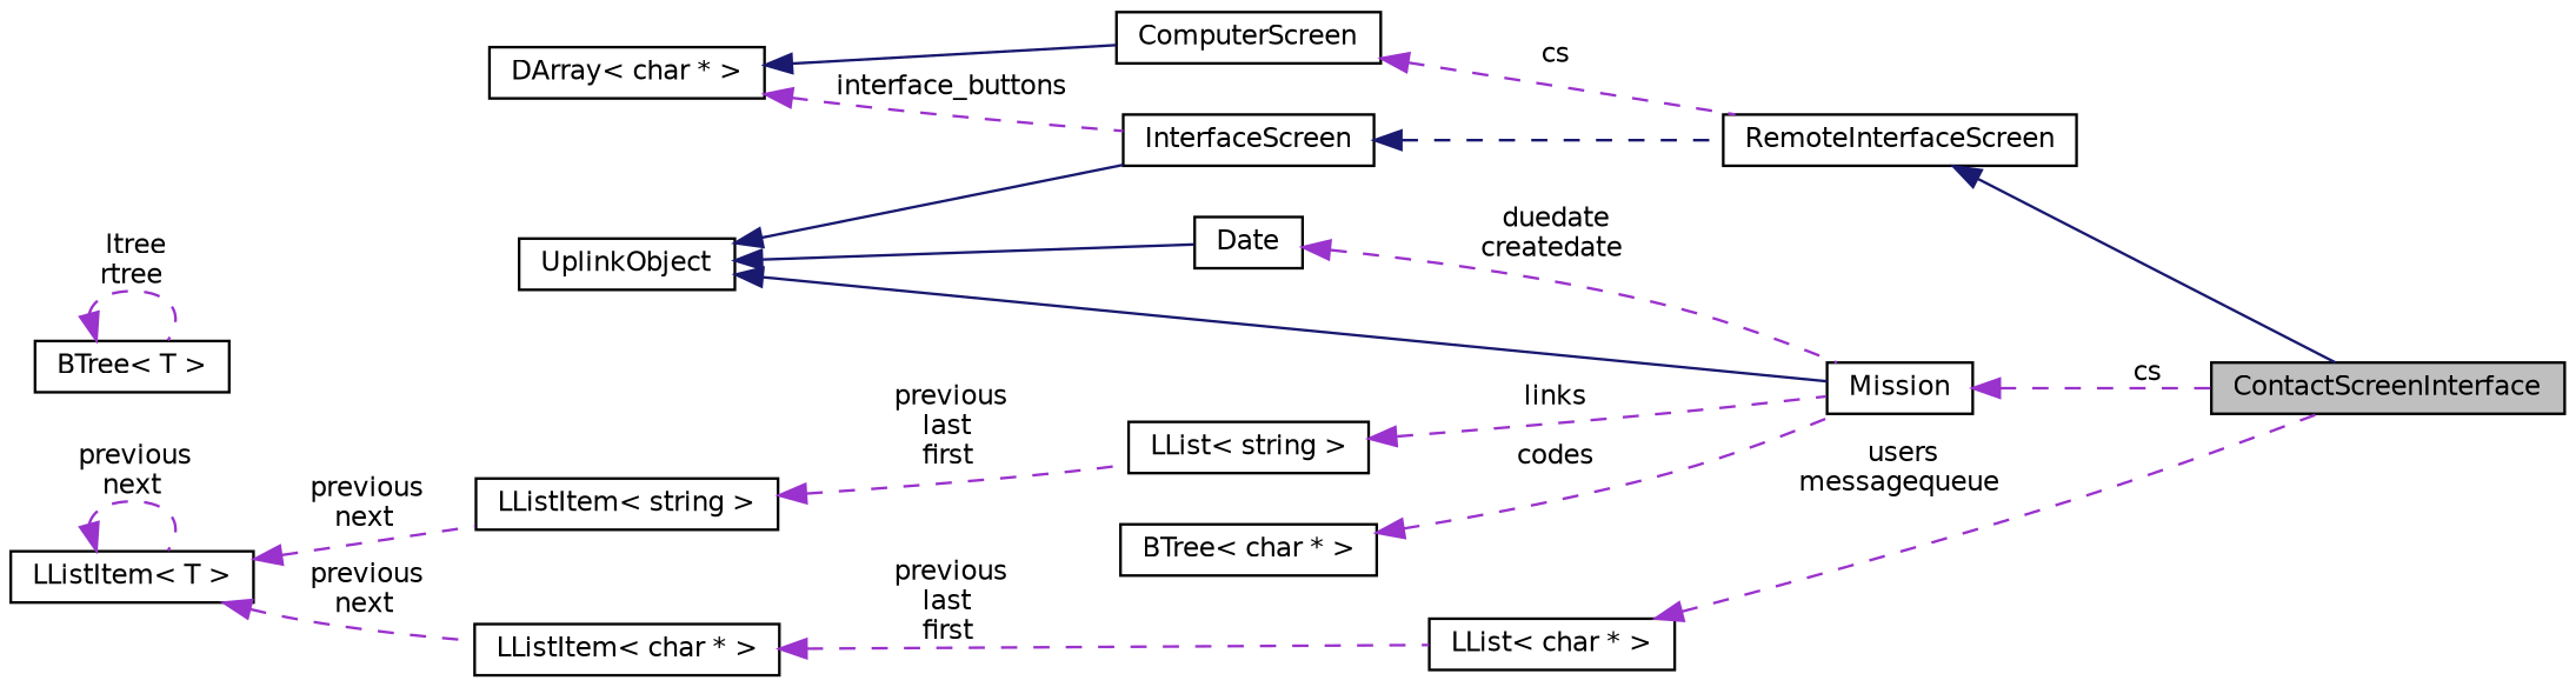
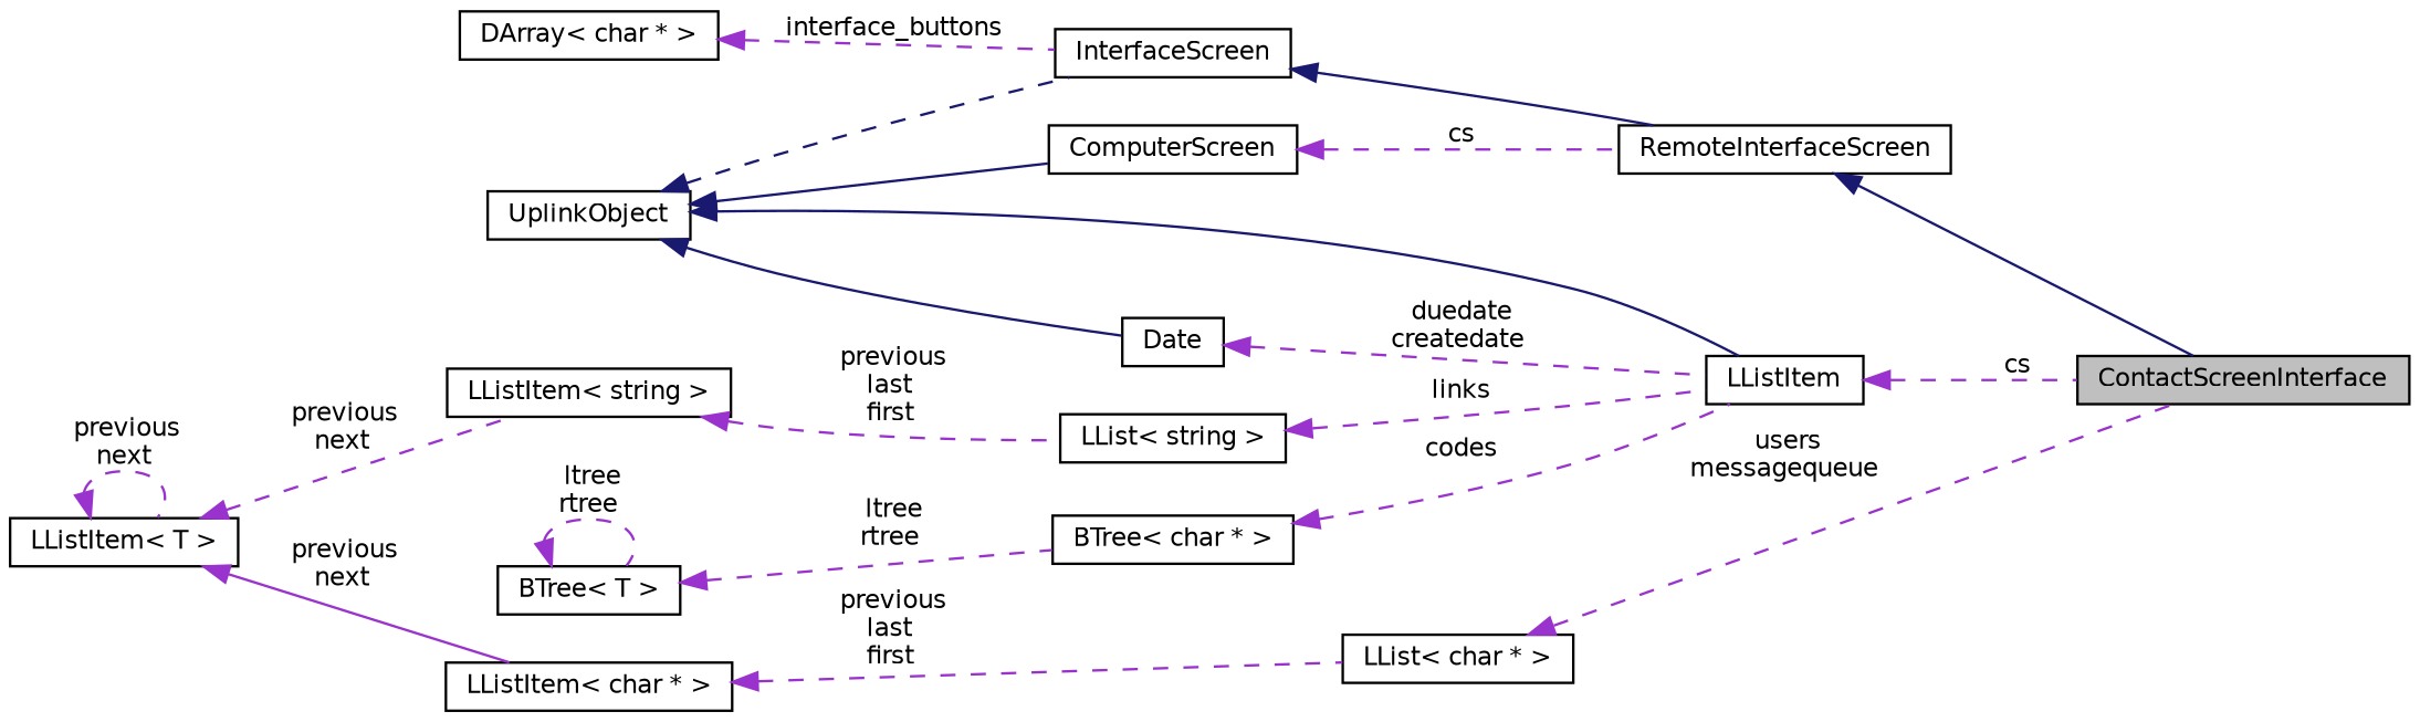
  digraph {
    rankdir=LR
    node [color=black fillcolor=white fontname=Helvetica fontsize=10 shape=record style=filled]
    edge [color=darkorchid3 dir=back fontname=Helvetica fontsize=10 labelfontname=Helvetica labelfontsize=10 style=dashed]
    n1 [fillcolor=grey75 fontcolor=black height=0.2 label=ContactScreenInterface width=0.4]
    n2 [height=0.2 label=RemoteInterfaceScreen width=0.4]
    n3 [height=0.2 label=InterfaceScreen width=0.4]
    n4 [height=0.2 label=UplinkObject width=0.4]
    n5 [height=0.2 label=ComputerScreen width=0.4]
-   n6 [height=0.2 label=Mission width=0.4]
+   n6 [height=0.2 label=LListItem width=0.4]
    n7 [height=0.2 label=Date width=0.4]
    n8 [height=0.2 label="DArray\< char * \>" width=0.4]
    n9 [height=0.2 label="LList\< string \>" width=0.4]
    n10 [height=0.2 label="LListItem\< string \>" width=0.4]
    n11 [height=0.2 label="LListItem\< T \>" width=0.4]
    n12 [height=0.2 label="LListItem\< char * \>" width=0.4]
    n13 [height=0.2 label="LList\< char * \>" width=0.4]
    n14 [height=0.2 label="BTree\< char * \>" width=0.4]
    n15 [height=0.2 label="BTree\< T \>" width=0.4]
    n2 -> n1 [color=midnightblue style=solid]
-   n3 -> n2 [color=midnightblue]
-   n4 -> n3 [color=midnightblue style=solid]
-   n8 -> n5 [color=midnightblue style=solid]
+   n3 -> n2 [color=midnightblue style=solid]
+   n4 -> n3 [color=midnightblue]
+   n4 -> n5 [color=midnightblue style=solid]
    n4 -> n6 [color=midnightblue style=solid]
    n4 -> n7 [color=midnightblue style=solid]
    n5 -> n2 [label=" cs"]
    n6 -> n1 [label=" cs"]
    n7 -> n6 [label=" duedate\ncreatedate"]
    n8 -> n3 [label=" interface_buttons"]
    n9 -> n6 [label=" links"]
    n10 -> n9 [label=" previous\nlast\nfirst"]
    n11 -> n10 [label=" previous\nnext"]
    n11 -> n11 [label=" previous\nnext"]
-   n11 -> n12 [label=" previous\nnext"]
+   n11 -> n12 [label=" previous\nnext" style=solid]
    n12 -> n13 [label=" previous\nlast\nfirst"]
    n13 -> n1 [label=" users\nmessagequeue"]
    n14 -> n6 [label=" codes"]
+   n15 -> n14 [label=" ltree\nrtree"]
    n15 -> n15 [label=" ltree\nrtree"]
  }
